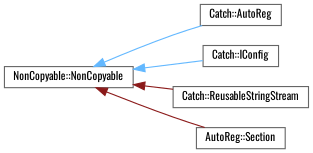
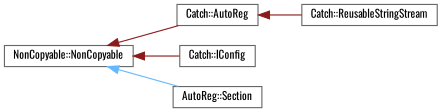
  digraph {
    fontname=Oswald
    rankdir=LR
    node [color=grey40 fillcolor=white fontname=Oswald fontsize=10 shape=box style=filled]
    edge [color=steelblue1 dir=back fontname=Oswald fontsize=10 labelfontname=Helvetica labelfontsize=10 style=solid]
    n1 [height=0.2 label="NonCopyable::NonCopyable" width=0.4]
    n2 [height=0.2 label="Catch::AutoReg" width=0.4]
    n3 [height=0.2 label="Catch::IConfig" width=0.4]
    n4 [height=0.2 label="Catch::ReusableStringStream" width=0.4]
    n5 [height=0.2 label="AutoReg::Section" width=0.4]
-   n1 -> n2
-   n1 -> n3
-   n1 -> n4 [color=firebrick4]
-   n1 -> n5 [color=firebrick4]
+   n1 -> n2 [color=firebrick4]
+   n1 -> n3 [color=firebrick4]
+   n2 -> n4 [color=firebrick4]
+   n1 -> n5
  }
